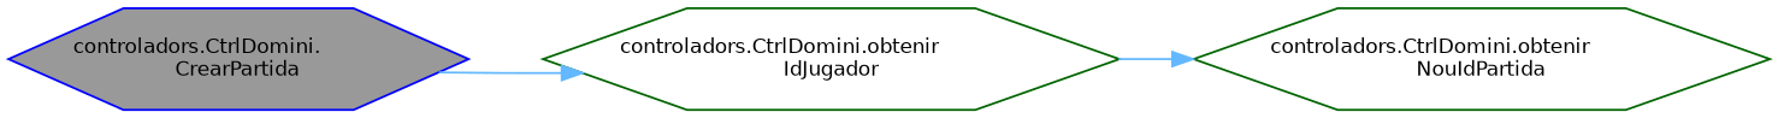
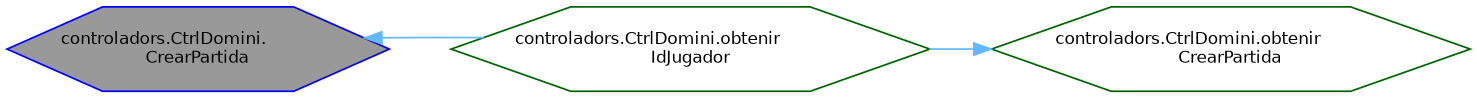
  digraph {
    rankdir=LR
    node [color=darkgreen fillcolor=white fontname=Helvetica fontsize=10 shape=hexagon style=filled]
    edge [color=steelblue1 fontname=Helvetica fontsize=10 labelfontname=Helvetica labelfontsize=10 style=solid]
    n1 [color=blue fillcolor=grey60 fontcolor=black height=0.2 label="controladors.CtrlDomini.\lCrearPartida" width=0.4]
    n2 [height=0.2 label="controladors.CtrlDomini.obtenir\lIdJugador" width=0.4]
-   n3 [height=0.2 label="controladors.CtrlDomini.obtenir\lNouIdPartida" width=0.4]
-   n1 -> n2
+   n3 [height=0.2 label="controladors.CtrlDomini.obtenir\lCrearPartida" width=0.4]
+   n2 -> n1
    n2 -> n3
  }
